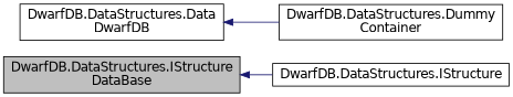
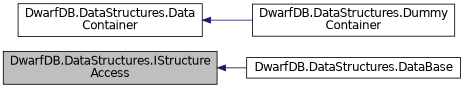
  digraph {
    rankdir=LR
    node [color=black fillcolor=white fontname=Helvetica fontsize=14 shape=record style=filled]
    edge [color=midnightblue dir=back fontname=Helvetica fontsize=14 labelfontname=Helvetica labelfontsize=14 style=solid]
-   n1 [fillcolor=grey75 fontcolor=black height=0.2 label="DwarfDB.DataStructures.IStructure\lDataBase" width=0.4]
-   n2 [height=0.2 label="DwarfDB.DataStructures.IStructure" width=0.4]
-   n3 [height=0.2 label="DwarfDB.DataStructures.Data\lDwarfDB" width=0.4]
+   n1 [fillcolor=grey75 fontcolor=black height=0.2 label="DwarfDB.DataStructures.IStructure\lAccess" width=0.4]
+   n2 [height=0.2 label="DwarfDB.DataStructures.DataBase" width=0.4]
+   n3 [height=0.2 label="DwarfDB.DataStructures.Data\lContainer" width=0.4]
    n4 [height=0.2 label="DwarfDB.DataStructures.Dummy\lContainer" width=0.4]
    n1 -> n2
    n3 -> n4
  }
